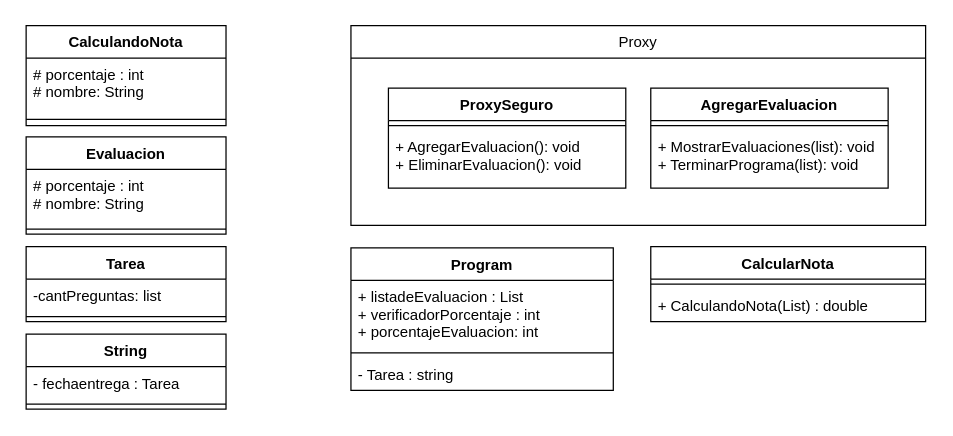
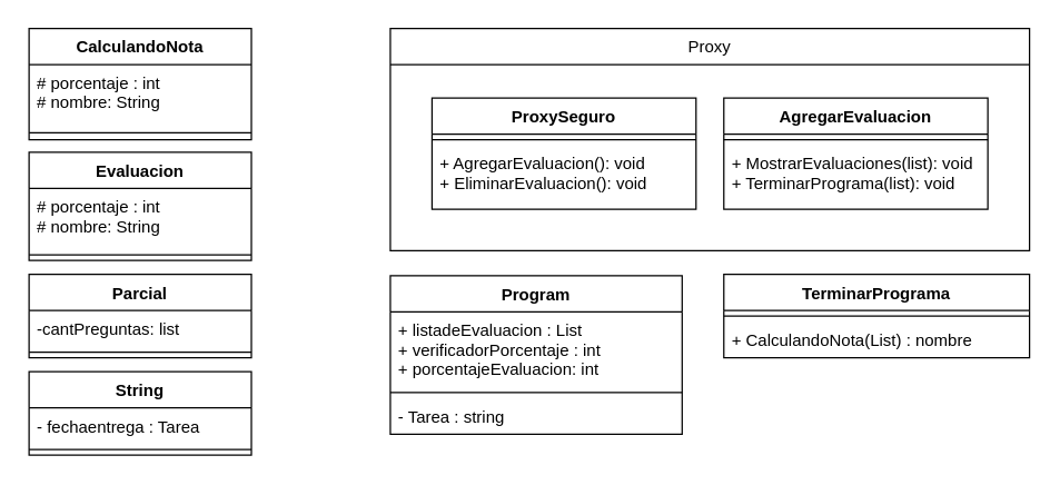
  <mxCell id="0" />
  <mxCell id="1" parent="0" />
  <mxCell id="2" value="CalculandoNota" style="swimlane;fontStyle=1;align=center;verticalAlign=top;childLayout=stackLayout;horizontal=1;startSize=26;horizontalStack=0;resizeParent=1;resizeParentMax=0;resizeLast=0;collapsible=1;marginBottom=0;" vertex="1" parent="1"><mxGeometry x="20" y="20" width="160" height="80" as="geometry" /></mxCell>
  <mxCell id="3" value="# porcentaje : int&#10;# nombre: String" style="text;strokeColor=none;fillColor=none;align=left;verticalAlign=top;spacingLeft=4;spacingRight=4;overflow=hidden;rotatable=0;points=[[0,0.5],[1,0.5]];portConstraint=eastwest;" vertex="1" parent="2"><mxGeometry y="26" width="160" height="44" as="geometry" /></mxCell>
  <mxCell id="4" value="" style="line;strokeWidth=1;fillColor=none;align=left;verticalAlign=middle;spacingTop=-1;spacingLeft=3;spacingRight=3;rotatable=0;labelPosition=right;points=[];portConstraint=eastwest;" vertex="1" parent="2"><mxGeometry y="70" width="160" height="10" as="geometry" /></mxCell>
  <mxCell id="5" value="Evaluacion" style="swimlane;fontStyle=1;align=center;verticalAlign=top;childLayout=stackLayout;horizontal=1;startSize=26;horizontalStack=0;resizeParent=1;resizeParentMax=0;resizeLast=0;collapsible=1;marginBottom=0;" vertex="1" parent="1"><mxGeometry x="20" y="109" width="160" height="78" as="geometry" /></mxCell>
  <mxCell id="6" value="# porcentaje : int&#10;# nombre: String" style="text;strokeColor=none;fillColor=none;align=left;verticalAlign=top;spacingLeft=4;spacingRight=4;overflow=hidden;rotatable=0;points=[[0,0.5],[1,0.5]];portConstraint=eastwest;" vertex="1" parent="5"><mxGeometry y="26" width="160" height="44" as="geometry" /></mxCell>
  <mxCell id="7" value="" style="line;strokeWidth=1;fillColor=none;align=left;verticalAlign=middle;spacingTop=-1;spacingLeft=3;spacingRight=3;rotatable=0;labelPosition=right;points=[];portConstraint=eastwest;" vertex="1" parent="5"><mxGeometry y="70" width="160" height="8" as="geometry" /></mxCell>
- <mxCell id="8" value="Tarea" style="swimlane;fontStyle=1;align=center;verticalAlign=top;childLayout=stackLayout;horizontal=1;startSize=26;horizontalStack=0;resizeParent=1;resizeParentMax=0;resizeLast=0;collapsible=1;marginBottom=0;" vertex="1" parent="1"><mxGeometry x="20" y="197" width="160" height="60" as="geometry" /></mxCell>
+ <mxCell id="8" value="Parcial" style="swimlane;fontStyle=1;align=center;verticalAlign=top;childLayout=stackLayout;horizontal=1;startSize=26;horizontalStack=0;resizeParent=1;resizeParentMax=0;resizeLast=0;collapsible=1;marginBottom=0;" vertex="1" parent="1"><mxGeometry x="20" y="197" width="160" height="60" as="geometry" /></mxCell>
  <mxCell id="9" value="-cantPreguntas: list&#10;" style="text;strokeColor=none;fillColor=none;align=left;verticalAlign=top;spacingLeft=4;spacingRight=4;overflow=hidden;rotatable=0;points=[[0,0.5],[1,0.5]];portConstraint=eastwest;" vertex="1" parent="8"><mxGeometry y="26" width="160" height="26" as="geometry" /></mxCell>
  <mxCell id="10" value="" style="line;strokeWidth=1;fillColor=none;align=left;verticalAlign=middle;spacingTop=-1;spacingLeft=3;spacingRight=3;rotatable=0;labelPosition=right;points=[];portConstraint=eastwest;" vertex="1" parent="8"><mxGeometry y="52" width="160" height="8" as="geometry" /></mxCell>
  <mxCell id="11" value="String" style="swimlane;fontStyle=1;align=center;verticalAlign=top;childLayout=stackLayout;horizontal=1;startSize=26;horizontalStack=0;resizeParent=1;resizeParentMax=0;resizeLast=0;collapsible=1;marginBottom=0;" vertex="1" parent="1"><mxGeometry x="20" y="267" width="160" height="60" as="geometry" /></mxCell>
  <mxCell id="12" value="- fechaentrega : Tarea" style="text;strokeColor=none;fillColor=none;align=left;verticalAlign=top;spacingLeft=4;spacingRight=4;overflow=hidden;rotatable=0;points=[[0,0.5],[1,0.5]];portConstraint=eastwest;" vertex="1" parent="11"><mxGeometry y="26" width="160" height="26" as="geometry" /></mxCell>
  <mxCell id="13" value="" style="line;strokeWidth=1;fillColor=none;align=left;verticalAlign=middle;spacingTop=-1;spacingLeft=3;spacingRight=3;rotatable=0;labelPosition=right;points=[];portConstraint=eastwest;" vertex="1" parent="11"><mxGeometry y="52" width="160" height="8" as="geometry" /></mxCell>
- <mxCell id="14" value="CalcularNota" style="swimlane;fontStyle=1;align=center;verticalAlign=top;childLayout=stackLayout;horizontal=1;startSize=26;horizontalStack=0;resizeParent=1;resizeParentMax=0;resizeLast=0;collapsible=1;marginBottom=0;" vertex="1" parent="1"><mxGeometry x="520" y="197" width="220" height="60" as="geometry" /></mxCell>
+ <mxCell id="14" value="TerminarPrograma" style="swimlane;fontStyle=1;align=center;verticalAlign=top;childLayout=stackLayout;horizontal=1;startSize=26;horizontalStack=0;resizeParent=1;resizeParentMax=0;resizeLast=0;collapsible=1;marginBottom=0;" vertex="1" parent="1"><mxGeometry x="520" y="197" width="220" height="60" as="geometry" /></mxCell>
  <mxCell id="15" value="" style="line;strokeWidth=1;fillColor=none;align=left;verticalAlign=middle;spacingTop=-1;spacingLeft=3;spacingRight=3;rotatable=0;labelPosition=right;points=[];portConstraint=eastwest;" vertex="1" parent="14"><mxGeometry y="26" width="220" height="8" as="geometry" /></mxCell>
- <mxCell id="16" value="+ CalculandoNota(List) : double" style="text;strokeColor=none;fillColor=none;align=left;verticalAlign=top;spacingLeft=4;spacingRight=4;overflow=hidden;rotatable=0;points=[[0,0.5],[1,0.5]];portConstraint=eastwest;" vertex="1" parent="14"><mxGeometry y="34" width="220" height="26" as="geometry" /></mxCell>
+ <mxCell id="16" value="+ CalculandoNota(List) : nombre" style="text;strokeColor=none;fillColor=none;align=left;verticalAlign=top;spacingLeft=4;spacingRight=4;overflow=hidden;rotatable=0;points=[[0,0.5],[1,0.5]];portConstraint=eastwest;" vertex="1" parent="14"><mxGeometry y="34" width="220" height="26" as="geometry" /></mxCell>
  <mxCell id="17" value="AgregarEvaluacion" style="swimlane;fontStyle=1;align=center;verticalAlign=top;childLayout=stackLayout;horizontal=1;startSize=26;horizontalStack=0;resizeParent=1;resizeParentMax=0;resizeLast=0;collapsible=1;marginBottom=0;" vertex="1" parent="1"><mxGeometry x="520" y="70" width="190" height="80" as="geometry" /></mxCell>
  <mxCell id="18" value="" style="line;strokeWidth=1;fillColor=none;align=left;verticalAlign=middle;spacingTop=-1;spacingLeft=3;spacingRight=3;rotatable=0;labelPosition=right;points=[];portConstraint=eastwest;" vertex="1" parent="17"><mxGeometry y="26" width="190" height="8" as="geometry" /></mxCell>
  <mxCell id="19" value="+ MostrarEvaluaciones(list): void&#10;+ TerminarPrograma(list): void" style="text;strokeColor=none;fillColor=none;align=left;verticalAlign=top;spacingLeft=4;spacingRight=4;overflow=hidden;rotatable=0;points=[[0,0.5],[1,0.5]];portConstraint=eastwest;" vertex="1" parent="17"><mxGeometry y="34" width="190" height="46" as="geometry" /></mxCell>
  <mxCell id="20" value="ProxySeguro" style="swimlane;fontStyle=1;align=center;verticalAlign=top;childLayout=stackLayout;horizontal=1;startSize=26;horizontalStack=0;resizeParent=1;resizeParentMax=0;resizeLast=0;collapsible=1;marginBottom=0;" vertex="1" parent="1"><mxGeometry x="310" y="70" width="190" height="80" as="geometry" /></mxCell>
  <mxCell id="21" value="" style="line;strokeWidth=1;fillColor=none;align=left;verticalAlign=middle;spacingTop=-1;spacingLeft=3;spacingRight=3;rotatable=0;labelPosition=right;points=[];portConstraint=eastwest;" vertex="1" parent="20"><mxGeometry y="26" width="190" height="8" as="geometry" /></mxCell>
  <mxCell id="22" value="+ AgregarEvaluacion(): void&#10;+ EliminarEvaluacion(): void" style="text;strokeColor=none;fillColor=none;align=left;verticalAlign=top;spacingLeft=4;spacingRight=4;overflow=hidden;rotatable=0;points=[[0,0.5],[1,0.5]];portConstraint=eastwest;" vertex="1" parent="20"><mxGeometry y="34" width="190" height="46" as="geometry" /></mxCell>
  <mxCell id="23" value="Proxy" style="swimlane;fontStyle=0;childLayout=stackLayout;horizontal=1;startSize=26;fillColor=none;horizontalStack=0;resizeParent=1;resizeParentMax=0;resizeLast=0;collapsible=1;marginBottom=0;" vertex="1" parent="1"><mxGeometry x="280" y="20" width="460" height="160" as="geometry" /></mxCell>
  <mxCell id="24" value="Program" style="swimlane;fontStyle=1;align=center;verticalAlign=top;childLayout=stackLayout;horizontal=1;startSize=26;horizontalStack=0;resizeParent=1;resizeParentMax=0;resizeLast=0;collapsible=1;marginBottom=0;" vertex="1" parent="1"><mxGeometry x="280" y="198" width="210" height="114" as="geometry" /></mxCell>
  <mxCell id="25" value="+ listadeEvaluacion : List&#10;+ verificadorPorcentaje : int&#10;+ porcentajeEvaluacion: int&#10;&#10;" style="text;strokeColor=none;fillColor=none;align=left;verticalAlign=top;spacingLeft=4;spacingRight=4;overflow=hidden;rotatable=0;points=[[0,0.5],[1,0.5]];portConstraint=eastwest;" vertex="1" parent="24"><mxGeometry y="26" width="210" height="54" as="geometry" /></mxCell>
  <mxCell id="26" value="" style="line;strokeWidth=1;fillColor=none;align=left;verticalAlign=middle;spacingTop=-1;spacingLeft=3;spacingRight=3;rotatable=0;labelPosition=right;points=[];portConstraint=eastwest;" vertex="1" parent="24"><mxGeometry y="80" width="210" height="8" as="geometry" /></mxCell>
  <mxCell id="27" value="- Tarea : string" style="text;strokeColor=none;fillColor=none;align=left;verticalAlign=top;spacingLeft=4;spacingRight=4;overflow=hidden;rotatable=0;points=[[0,0.5],[1,0.5]];portConstraint=eastwest;" vertex="1" parent="24"><mxGeometry y="88" width="210" height="26" as="geometry" /></mxCell>
